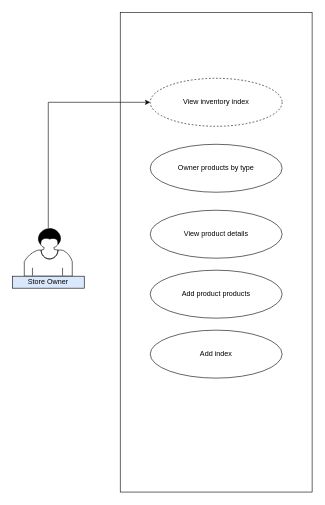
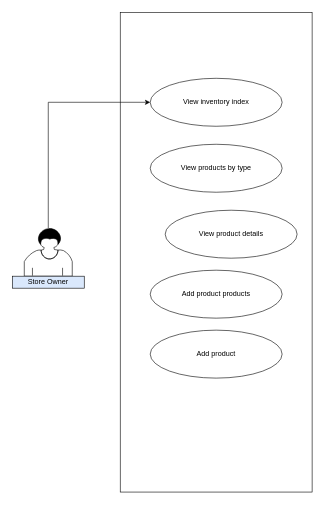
  <mxCell id="0" />
  <mxCell id="1" parent="0" />
  <mxCell id="2" value="" style="rounded=0;whiteSpace=wrap;html=1;" vertex="1" parent="1"><mxGeometry x="200" y="20" width="320" height="800" as="geometry" /></mxCell>
  <mxCell id="3" style="edgeStyle=orthogonalEdgeStyle;rounded=0;orthogonalLoop=1;jettySize=auto;html=1;" edge="1" parent="1" source="4" target="5"><mxGeometry relative="1" as="geometry"><mxPoint x="97" y="240" as="targetPoint" /><Array as="points"><mxPoint x="80" y="170" /></Array></mxGeometry></mxCell>
  <mxCell id="4" value="" style="shape=mxgraph.bpmn.user_task;html=1;outlineConnect=0;" vertex="1" parent="1"><mxGeometry x="40" y="380" width="80" height="80" as="geometry" /></mxCell>
- <mxCell id="5" value="View inventory index" style="ellipse;whiteSpace=wrap;html=1;dashed=1;" vertex="1" parent="1"><mxGeometry x="250" y="130" width="220" height="80" as="geometry" /></mxCell>
+ <mxCell id="5" value="View inventory index" style="ellipse;whiteSpace=wrap;html=1;" vertex="1" parent="1"><mxGeometry x="250" y="130" width="220" height="80" as="geometry" /></mxCell>
  <mxCell id="6" value="Add product products" style="ellipse;whiteSpace=wrap;html=1;" vertex="1" parent="1"><mxGeometry x="250" y="450" width="220" height="80" as="geometry" /></mxCell>
  <mxCell id="7" value="Store Owner" style="rounded=0;whiteSpace=wrap;html=1;fillColor=#dae8fc;" vertex="1" parent="1"><mxGeometry x="20" y="460" width="120" height="20" as="geometry" /></mxCell>
- <mxCell id="8" value="Owner products by type" style="ellipse;whiteSpace=wrap;html=1;" vertex="1" parent="1"><mxGeometry x="250" y="240" width="220" height="80" as="geometry" /></mxCell>
- <mxCell id="9" value="View product details" style="ellipse;whiteSpace=wrap;html=1;" vertex="1" parent="1"><mxGeometry x="250" y="350" width="220" height="80" as="geometry" /></mxCell>
- <mxCell id="10" value="Add index" style="ellipse;whiteSpace=wrap;html=1;" vertex="1" parent="1"><mxGeometry x="250" y="550" width="220" height="80" as="geometry" /></mxCell>
+ <mxCell id="8" value="View products by type" style="ellipse;whiteSpace=wrap;html=1;" vertex="1" parent="1"><mxGeometry x="250" y="240" width="220" height="80" as="geometry" /></mxCell>
+ <mxCell id="9" value="View product details" style="ellipse;whiteSpace=wrap;html=1;" vertex="1" parent="1"><mxGeometry x="275" y="350" width="220" height="80" as="geometry" /></mxCell>
+ <mxCell id="10" value="Add product" style="ellipse;whiteSpace=wrap;html=1;" vertex="1" parent="1"><mxGeometry x="250" y="550" width="220" height="80" as="geometry" /></mxCell>
